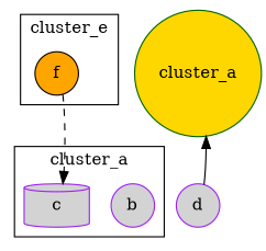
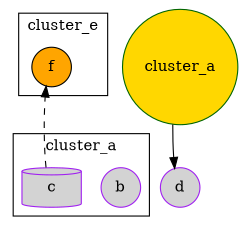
  digraph {
    compound=true
    node [color=purple fillcolor=lightgrey shape=circle style=filled]
    edge [arrowhead=normal]
    f [color=black fillcolor=orange]
    b
    c [shape=cylinder]
    cluster_a [color=darkgreen fillcolor=gold]
    d
    subgraph cluster_1 {
      label=cluster_e
      f
    }
    subgraph cluster_2 {
      label=cluster_a
      b
      c
    }
-   f -> c [style=dashed]
-   d -> cluster_a [style=solid]
+   c -> f [style=dashed]
+   cluster_a -> d [style=solid]
  }
